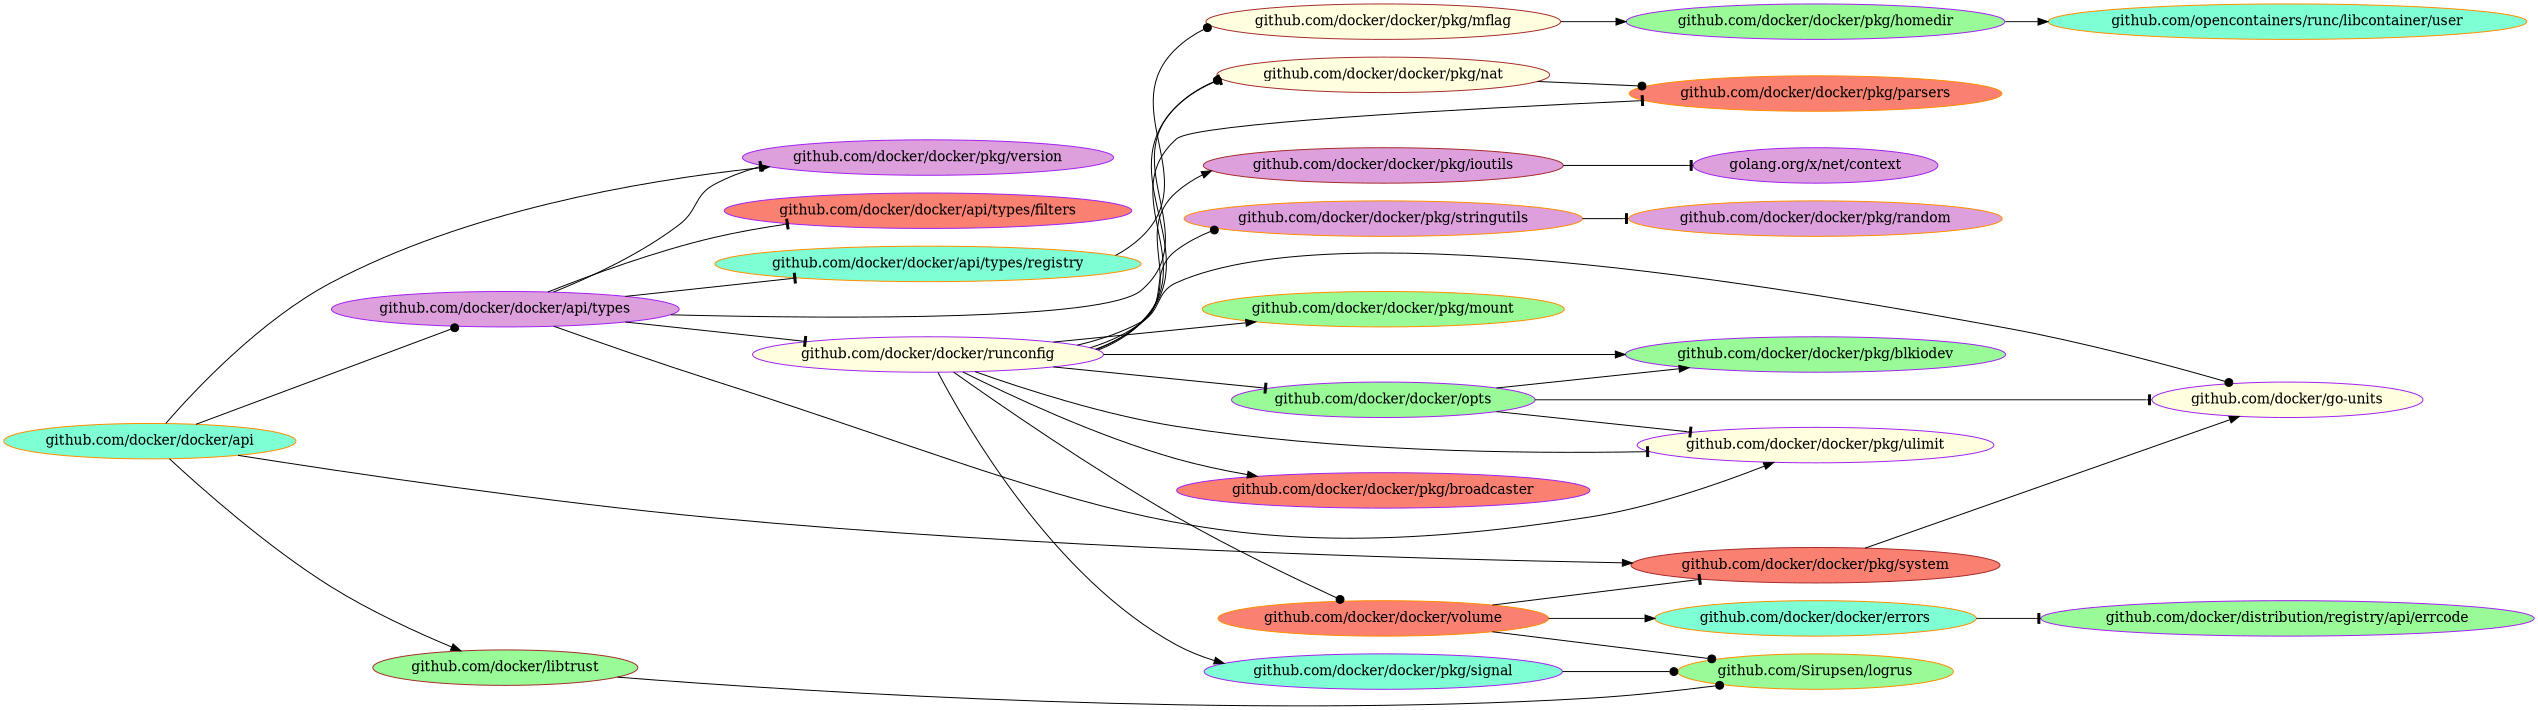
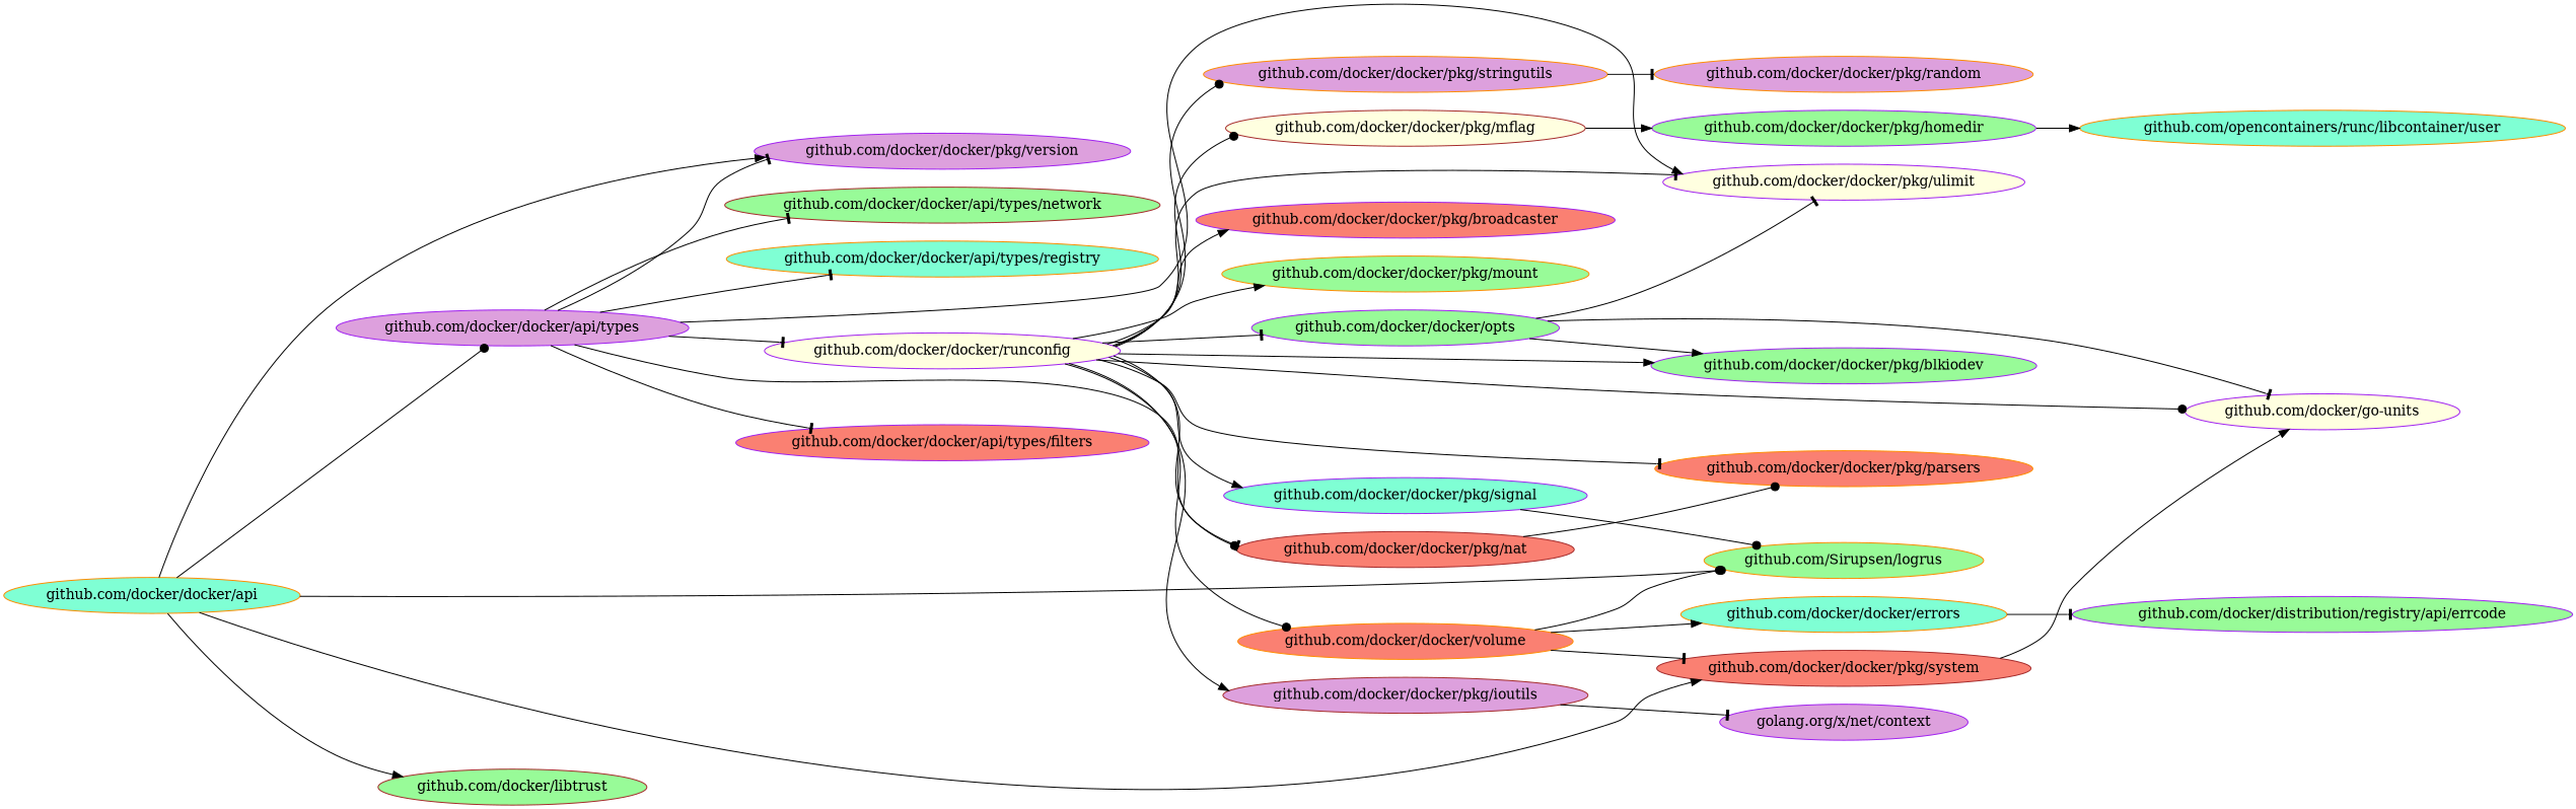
  digraph {
    rankdir=LR
    node [color=purple fillcolor=palegreen style=filled]
    edge [arrowhead=tee]
    n1 [color=darkorange label="github.com/docker/docker/pkg/mount"]
    n2 [fillcolor=lightyellow label="github.com/docker/docker/pkg/ulimit"]
    n3 [color=darkorange fillcolor=salmon label="github.com/docker/docker/volume"]
    n4 [color=darkorange label="github.com/Sirupsen/logrus"]
    n5 [color=darkorange fillcolor=aquamarine label="github.com/docker/docker/errors"]
    n6 [color=brown fillcolor=salmon label="github.com/docker/docker/pkg/system"]
    n7 [label="github.com/docker/distribution/registry/api/errcode"]
    n8 [fillcolor=lightyellow label="github.com/docker/go-units"]
    n9 [color=darkorange fillcolor=aquamarine label="github.com/opencontainers/runc/libcontainer/user"]
    n10 [color=darkorange fillcolor=plum label="github.com/docker/docker/pkg/stringutils"]
    n11 [color=darkorange fillcolor=plum label="github.com/docker/docker/pkg/random"]
    n12 [color=brown fillcolor=lightyellow label="github.com/docker/docker/pkg/mflag"]
    n13 [label="github.com/docker/docker/pkg/homedir"]
    n14 [color=darkorange fillcolor=aquamarine label="github.com/docker/docker/api"]
    n15 [fillcolor=plum label="github.com/docker/docker/api/types"]
    n16 [fillcolor=plum label="github.com/docker/docker/pkg/version"]
    n17 [color=brown label="github.com/docker/libtrust"]
    n18 [fillcolor=salmon label="github.com/docker/docker/api/types/filters"]
+   n19 [color=brown label="github.com/docker/docker/api/types/network"]
    n20 [color=darkorange fillcolor=aquamarine label="github.com/docker/docker/api/types/registry"]
-   n21 [color=brown fillcolor=lightyellow label="github.com/docker/docker/pkg/nat"]
+   n21 [color=brown fillcolor=salmon label="github.com/docker/docker/pkg/nat"]
    n22 [fillcolor=lightyellow label="github.com/docker/docker/runconfig"]
    n23 [color=darkorange fillcolor=salmon label="github.com/docker/docker/pkg/parsers"]
    n24 [label="github.com/docker/docker/opts"]
    n25 [label="github.com/docker/docker/pkg/blkiodev"]
    n26 [fillcolor=salmon label="github.com/docker/docker/pkg/broadcaster"]
    n27 [color=brown fillcolor=plum label="github.com/docker/docker/pkg/ioutils"]
    n28 [fillcolor=aquamarine label="github.com/docker/docker/pkg/signal"]
    n29 [fillcolor=plum label="golang.org/x/net/context"]
    n3 -> n4 [arrowhead=dot]
    n3 -> n5 [arrowhead=normal]
    n3 -> n6
    n5 -> n7
    n6 -> n8 [arrowhead=normal]
    n10 -> n11
    n12 -> n13 [arrowhead=normal]
    n13 -> n9 [arrowhead=normal]
-   n17 -> n4 [arrowhead=dot]
+   n14 -> n4 [arrowhead=dot]
    n14 -> n6 [arrowhead=normal]
    n14 -> n15 [arrowhead=dot]
    n14 -> n16 [arrowhead=normal]
    n14 -> n17 [arrowhead=normal]
    n15 -> n2 [arrowhead=normal]
    n15 -> n16
    n15 -> n18
+   n15 -> n19
    n15 -> n20
    n15 -> n21
    n15 -> n22
    n21 -> n23 [arrowhead=dot]
    n22 -> n1 [arrowhead=normal]
    n22 -> n2
    n22 -> n3 [arrowhead=dot]
    n22 -> n8 [arrowhead=dot]
    n22 -> n10 [arrowhead=dot]
-   n20 -> n12 [arrowhead=dot]
+   n22 -> n12 [arrowhead=dot]
    n22 -> n21 [arrowhead=dot]
    n22 -> n23
    n22 -> n24
    n22 -> n25 [arrowhead=normal]
    n22 -> n26 [arrowhead=normal]
    n22 -> n27 [arrowhead=normal]
    n22 -> n28 [arrowhead=normal]
    n24 -> n2
    n24 -> n8
    n24 -> n25 [arrowhead=normal]
    n27 -> n29
    n28 -> n4 [arrowhead=dot]
  }
